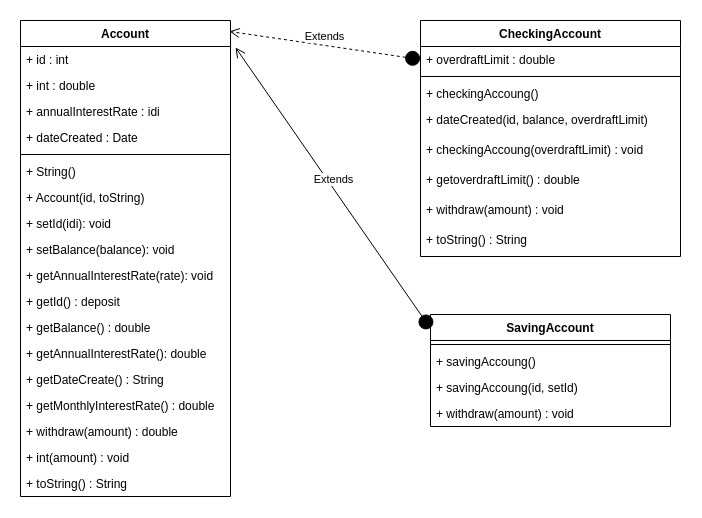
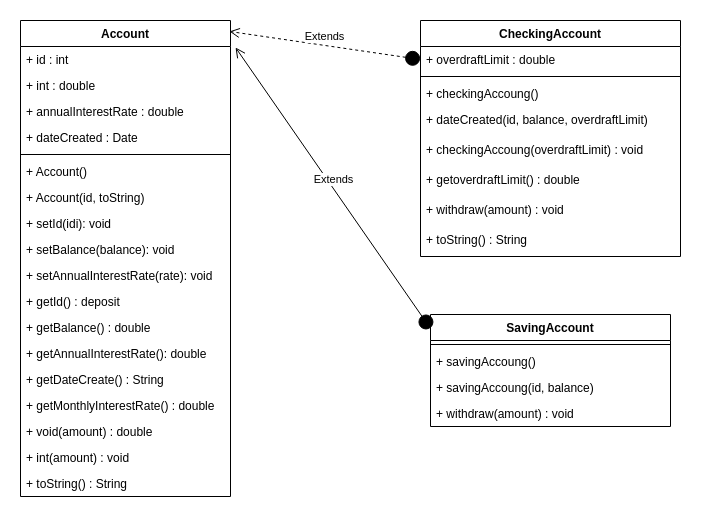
  <mxCell id="0" />
  <mxCell id="1" parent="0" />
  <mxCell id="2" value="Account&#10;" style="swimlane;fontStyle=1;align=center;verticalAlign=top;childLayout=stackLayout;horizontal=1;startSize=26;horizontalStack=0;resizeParent=1;resizeParentMax=0;resizeLast=0;collapsible=1;marginBottom=0;" vertex="1" parent="1"><mxGeometry x="20" y="20" width="210" height="476" as="geometry" /></mxCell>
  <mxCell id="3" value="+ id : int" style="text;strokeColor=none;fillColor=none;align=left;verticalAlign=top;spacingLeft=4;spacingRight=4;overflow=hidden;rotatable=0;points=[[0,0.5],[1,0.5]];portConstraint=eastwest;" vertex="1" parent="2"><mxGeometry y="26" width="210" height="26" as="geometry" /></mxCell>
  <mxCell id="4" value="+ int : double" style="text;strokeColor=none;fillColor=none;align=left;verticalAlign=top;spacingLeft=4;spacingRight=4;overflow=hidden;rotatable=0;points=[[0,0.5],[1,0.5]];portConstraint=eastwest;" vertex="1" parent="2"><mxGeometry y="52" width="210" height="26" as="geometry" /></mxCell>
- <mxCell id="5" value="+ annualInterestRate : idi" style="text;strokeColor=none;fillColor=none;align=left;verticalAlign=top;spacingLeft=4;spacingRight=4;overflow=hidden;rotatable=0;points=[[0,0.5],[1,0.5]];portConstraint=eastwest;" vertex="1" parent="2"><mxGeometry y="78" width="210" height="26" as="geometry" /></mxCell>
+ <mxCell id="5" value="+ annualInterestRate : double" style="text;strokeColor=none;fillColor=none;align=left;verticalAlign=top;spacingLeft=4;spacingRight=4;overflow=hidden;rotatable=0;points=[[0,0.5],[1,0.5]];portConstraint=eastwest;" vertex="1" parent="2"><mxGeometry y="78" width="210" height="26" as="geometry" /></mxCell>
  <mxCell id="6" value="+ dateCreated : Date" style="text;strokeColor=none;fillColor=none;align=left;verticalAlign=top;spacingLeft=4;spacingRight=4;overflow=hidden;rotatable=0;points=[[0,0.5],[1,0.5]];portConstraint=eastwest;" vertex="1" parent="2"><mxGeometry y="104" width="210" height="26" as="geometry" /></mxCell>
  <mxCell id="7" value="" style="line;strokeWidth=1;fillColor=none;align=left;verticalAlign=middle;spacingTop=-1;spacingLeft=3;spacingRight=3;rotatable=0;labelPosition=right;points=[];portConstraint=eastwest;strokeColor=inherit;" vertex="1" parent="2"><mxGeometry y="130" width="210" height="8" as="geometry" /></mxCell>
- <mxCell id="8" value="+ String()" style="text;strokeColor=none;fillColor=none;align=left;verticalAlign=top;spacingLeft=4;spacingRight=4;overflow=hidden;rotatable=0;points=[[0,0.5],[1,0.5]];portConstraint=eastwest;" vertex="1" parent="2"><mxGeometry y="138" width="210" height="26" as="geometry" /></mxCell>
+ <mxCell id="8" value="+ Account()" style="text;strokeColor=none;fillColor=none;align=left;verticalAlign=top;spacingLeft=4;spacingRight=4;overflow=hidden;rotatable=0;points=[[0,0.5],[1,0.5]];portConstraint=eastwest;" vertex="1" parent="2"><mxGeometry y="138" width="210" height="26" as="geometry" /></mxCell>
  <mxCell id="9" value="+ Account(id, toString)" style="text;strokeColor=none;fillColor=none;align=left;verticalAlign=top;spacingLeft=4;spacingRight=4;overflow=hidden;rotatable=0;points=[[0,0.5],[1,0.5]];portConstraint=eastwest;" vertex="1" parent="2"><mxGeometry y="164" width="210" height="26" as="geometry" /></mxCell>
  <mxCell id="10" value="+ setId(idi): void" style="text;strokeColor=none;fillColor=none;align=left;verticalAlign=top;spacingLeft=4;spacingRight=4;overflow=hidden;rotatable=0;points=[[0,0.5],[1,0.5]];portConstraint=eastwest;" vertex="1" parent="2"><mxGeometry y="190" width="210" height="26" as="geometry" /></mxCell>
  <mxCell id="11" value="+ setBalance(balance): void" style="text;strokeColor=none;fillColor=none;align=left;verticalAlign=top;spacingLeft=4;spacingRight=4;overflow=hidden;rotatable=0;points=[[0,0.5],[1,0.5]];portConstraint=eastwest;" vertex="1" parent="2"><mxGeometry y="216" width="210" height="26" as="geometry" /></mxCell>
- <mxCell id="12" value="+ getAnnualInterestRate(rate): void" style="text;strokeColor=none;fillColor=none;align=left;verticalAlign=top;spacingLeft=4;spacingRight=4;overflow=hidden;rotatable=0;points=[[0,0.5],[1,0.5]];portConstraint=eastwest;" vertex="1" parent="2"><mxGeometry y="242" width="210" height="26" as="geometry" /></mxCell>
+ <mxCell id="12" value="+ setAnnualInterestRate(rate): void" style="text;strokeColor=none;fillColor=none;align=left;verticalAlign=top;spacingLeft=4;spacingRight=4;overflow=hidden;rotatable=0;points=[[0,0.5],[1,0.5]];portConstraint=eastwest;" vertex="1" parent="2"><mxGeometry y="242" width="210" height="26" as="geometry" /></mxCell>
  <mxCell id="13" value="+ getId() : deposit" style="text;strokeColor=none;fillColor=none;align=left;verticalAlign=top;spacingLeft=4;spacingRight=4;overflow=hidden;rotatable=0;points=[[0,0.5],[1,0.5]];portConstraint=eastwest;" vertex="1" parent="2"><mxGeometry y="268" width="210" height="26" as="geometry" /></mxCell>
  <mxCell id="14" value="+ getBalance() : double" style="text;strokeColor=none;fillColor=none;align=left;verticalAlign=top;spacingLeft=4;spacingRight=4;overflow=hidden;rotatable=0;points=[[0,0.5],[1,0.5]];portConstraint=eastwest;" vertex="1" parent="2"><mxGeometry y="294" width="210" height="26" as="geometry" /></mxCell>
  <mxCell id="15" value="+ getAnnualInterestRate(): double" style="text;strokeColor=none;fillColor=none;align=left;verticalAlign=top;spacingLeft=4;spacingRight=4;overflow=hidden;rotatable=0;points=[[0,0.5],[1,0.5]];portConstraint=eastwest;" vertex="1" parent="2"><mxGeometry y="320" width="210" height="26" as="geometry" /></mxCell>
  <mxCell id="16" value="+ getDateCreate() : String" style="text;strokeColor=none;fillColor=none;align=left;verticalAlign=top;spacingLeft=4;spacingRight=4;overflow=hidden;rotatable=0;points=[[0,0.5],[1,0.5]];portConstraint=eastwest;" vertex="1" parent="2"><mxGeometry y="346" width="210" height="26" as="geometry" /></mxCell>
  <mxCell id="17" value="+ getMonthlyInterestRate() : double" style="text;strokeColor=none;fillColor=none;align=left;verticalAlign=top;spacingLeft=4;spacingRight=4;overflow=hidden;rotatable=0;points=[[0,0.5],[1,0.5]];portConstraint=eastwest;" vertex="1" parent="2"><mxGeometry y="372" width="210" height="26" as="geometry" /></mxCell>
- <mxCell id="18" value="+ withdraw(amount) : double" style="text;strokeColor=none;fillColor=none;align=left;verticalAlign=top;spacingLeft=4;spacingRight=4;overflow=hidden;rotatable=0;points=[[0,0.5],[1,0.5]];portConstraint=eastwest;" vertex="1" parent="2"><mxGeometry y="398" width="210" height="26" as="geometry" /></mxCell>
+ <mxCell id="18" value="+ void(amount) : double" style="text;strokeColor=none;fillColor=none;align=left;verticalAlign=top;spacingLeft=4;spacingRight=4;overflow=hidden;rotatable=0;points=[[0,0.5],[1,0.5]];portConstraint=eastwest;" vertex="1" parent="2"><mxGeometry y="398" width="210" height="26" as="geometry" /></mxCell>
  <mxCell id="19" value="+ int(amount) : void" style="text;strokeColor=none;fillColor=none;align=left;verticalAlign=top;spacingLeft=4;spacingRight=4;overflow=hidden;rotatable=0;points=[[0,0.5],[1,0.5]];portConstraint=eastwest;" vertex="1" parent="2"><mxGeometry y="424" width="210" height="26" as="geometry" /></mxCell>
  <mxCell id="20" value="+ toString() : String" style="text;strokeColor=none;fillColor=none;align=left;verticalAlign=top;spacingLeft=4;spacingRight=4;overflow=hidden;rotatable=0;points=[[0,0.5],[1,0.5]];portConstraint=eastwest;" vertex="1" parent="2"><mxGeometry y="450" width="210" height="26" as="geometry" /></mxCell>
  <mxCell id="21" value="CheckingAccount" style="swimlane;fontStyle=1;align=center;verticalAlign=top;childLayout=stackLayout;horizontal=1;startSize=26;horizontalStack=0;resizeParent=1;resizeParentMax=0;resizeLast=0;collapsible=1;marginBottom=0;" vertex="1" parent="1"><mxGeometry x="420" y="20" width="260" height="236" as="geometry" /></mxCell>
  <mxCell id="22" value="+ overdraftLimit : double" style="text;strokeColor=none;fillColor=none;align=left;verticalAlign=top;spacingLeft=4;spacingRight=4;overflow=hidden;rotatable=0;points=[[0,0.5],[1,0.5]];portConstraint=eastwest;" vertex="1" parent="21"><mxGeometry y="26" width="260" height="26" as="geometry" /></mxCell>
  <mxCell id="23" value="" style="line;strokeWidth=1;fillColor=none;align=left;verticalAlign=middle;spacingTop=-1;spacingLeft=3;spacingRight=3;rotatable=0;labelPosition=right;points=[];portConstraint=eastwest;strokeColor=inherit;" vertex="1" parent="21"><mxGeometry y="52" width="260" height="8" as="geometry" /></mxCell>
  <mxCell id="24" value="+ checkingAccoung() " style="text;strokeColor=none;fillColor=none;align=left;verticalAlign=top;spacingLeft=4;spacingRight=4;overflow=hidden;rotatable=0;points=[[0,0.5],[1,0.5]];portConstraint=eastwest;" vertex="1" parent="21"><mxGeometry y="60" width="260" height="26" as="geometry" /></mxCell>
  <mxCell id="25" value="+ dateCreated(id, balance, overdraftLimit)" style="text;strokeColor=none;fillColor=none;align=left;verticalAlign=top;spacingLeft=4;spacingRight=4;overflow=hidden;rotatable=0;points=[[0,0.5],[1,0.5]];portConstraint=eastwest;" vertex="1" parent="21"><mxGeometry y="86" width="260" height="30" as="geometry" /></mxCell>
  <mxCell id="26" value="+ checkingAccoung(overdraftLimit) : void" style="text;strokeColor=none;fillColor=none;align=left;verticalAlign=top;spacingLeft=4;spacingRight=4;overflow=hidden;rotatable=0;points=[[0,0.5],[1,0.5]];portConstraint=eastwest;" vertex="1" parent="21"><mxGeometry y="116" width="260" height="30" as="geometry" /></mxCell>
  <mxCell id="27" value="+ getoverdraftLimit() : double" style="text;strokeColor=none;fillColor=none;align=left;verticalAlign=top;spacingLeft=4;spacingRight=4;overflow=hidden;rotatable=0;points=[[0,0.5],[1,0.5]];portConstraint=eastwest;" vertex="1" parent="21"><mxGeometry y="146" width="260" height="30" as="geometry" /></mxCell>
  <mxCell id="28" value="+ withdraw(amount) : void" style="text;strokeColor=none;fillColor=none;align=left;verticalAlign=top;spacingLeft=4;spacingRight=4;overflow=hidden;rotatable=0;points=[[0,0.5],[1,0.5]];portConstraint=eastwest;" vertex="1" parent="21"><mxGeometry y="176" width="260" height="30" as="geometry" /></mxCell>
  <mxCell id="29" value="+ toString() : String" style="text;strokeColor=none;fillColor=none;align=left;verticalAlign=top;spacingLeft=4;spacingRight=4;overflow=hidden;rotatable=0;points=[[0,0.5],[1,0.5]];portConstraint=eastwest;" vertex="1" parent="21"><mxGeometry y="206" width="260" height="30" as="geometry" /></mxCell>
  <mxCell id="30" value="Extends" style="html=1;verticalAlign=bottom;startArrow=circle;startFill=1;endArrow=open;startSize=6;endSize=8;rounded=0;entryX=0.995;entryY=0.023;entryDx=0;entryDy=0;entryPerimeter=0;exitX=0;exitY=0.5;exitDx=0;exitDy=0;dashed=1;" edge="1" parent="1" source="22" target="2"><mxGeometry width="80" relative="1" as="geometry"><mxPoint x="230" y="30" as="sourcePoint" /><mxPoint x="310" y="30" as="targetPoint" /></mxGeometry></mxCell>
  <mxCell id="31" value="SavingAccount" style="swimlane;fontStyle=1;align=center;verticalAlign=top;childLayout=stackLayout;horizontal=1;startSize=26;horizontalStack=0;resizeParent=1;resizeParentMax=0;resizeLast=0;collapsible=1;marginBottom=0;" vertex="1" parent="1"><mxGeometry x="430" y="314" width="240" height="112" as="geometry" /></mxCell>
  <mxCell id="32" value="" style="line;strokeWidth=1;fillColor=none;align=left;verticalAlign=middle;spacingTop=-1;spacingLeft=3;spacingRight=3;rotatable=0;labelPosition=right;points=[];portConstraint=eastwest;strokeColor=inherit;" vertex="1" parent="31"><mxGeometry y="26" width="240" height="8" as="geometry" /></mxCell>
  <mxCell id="33" value="+ savingAccoung() " style="text;strokeColor=none;fillColor=none;align=left;verticalAlign=top;spacingLeft=4;spacingRight=4;overflow=hidden;rotatable=0;points=[[0,0.5],[1,0.5]];portConstraint=eastwest;" vertex="1" parent="31"><mxGeometry y="34" width="240" height="26" as="geometry" /></mxCell>
- <mxCell id="34" value="+ savingAccoung(id, setId) " style="text;strokeColor=none;fillColor=none;align=left;verticalAlign=top;spacingLeft=4;spacingRight=4;overflow=hidden;rotatable=0;points=[[0,0.5],[1,0.5]];portConstraint=eastwest;" vertex="1" parent="31"><mxGeometry y="60" width="240" height="26" as="geometry" /></mxCell>
+ <mxCell id="34" value="+ savingAccoung(id, balance) " style="text;strokeColor=none;fillColor=none;align=left;verticalAlign=top;spacingLeft=4;spacingRight=4;overflow=hidden;rotatable=0;points=[[0,0.5],[1,0.5]];portConstraint=eastwest;" vertex="1" parent="31"><mxGeometry y="60" width="240" height="26" as="geometry" /></mxCell>
  <mxCell id="35" value="+ withdraw(amount) : void" style="text;strokeColor=none;fillColor=none;align=left;verticalAlign=top;spacingLeft=4;spacingRight=4;overflow=hidden;rotatable=0;points=[[0,0.5],[1,0.5]];portConstraint=eastwest;" vertex="1" parent="31"><mxGeometry y="86" width="240" height="26" as="geometry" /></mxCell>
  <mxCell id="36" value="Extends" style="html=1;verticalAlign=bottom;startArrow=circle;startFill=1;endArrow=open;startSize=6;endSize=8;rounded=0;entryX=1.024;entryY=0.038;entryDx=0;entryDy=0;entryPerimeter=0;exitX=0;exitY=0.5;exitDx=0;exitDy=0;" edge="1" parent="1" target="3"><mxGeometry width="80" relative="1" as="geometry"><mxPoint x="430" y="328.05" as="sourcePoint" /><mxPoint x="238.95" y="299.998" as="targetPoint" /></mxGeometry></mxCell>
